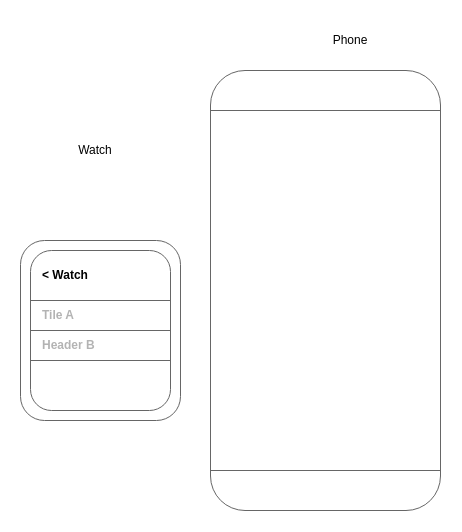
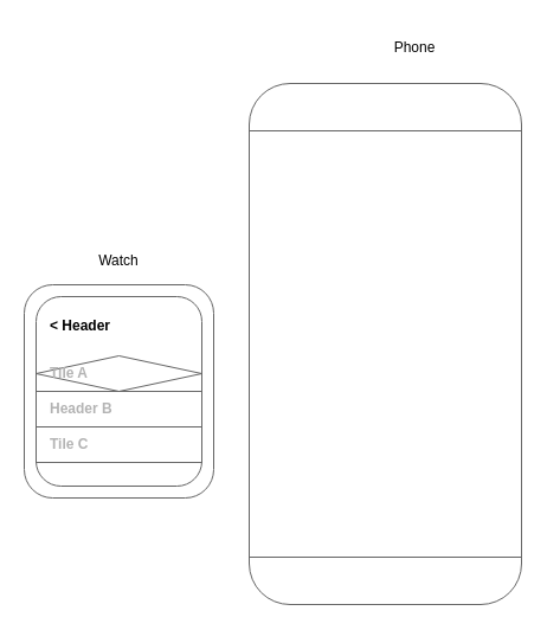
  <mxCell id="0" />
  <mxCell id="1" parent="0" />
  <mxCell id="2" value="" style="rounded=1;whiteSpace=wrap;html=1;fontSize=24;align=left;fillColor=none;strokeColor=#666666;" vertex="1" parent="1"><mxGeometry x="210" y="70" width="230" height="440" as="geometry" /></mxCell>
  <mxCell id="3" value="&lt;b&gt;&amp;nbsp; &amp;nbsp;Header B&lt;/b&gt;" style="rounded=0;whiteSpace=wrap;html=1;fontSize=12;align=left;fillColor=none;strokeColor=#666666;fontColor=#B3B3B3;" parent="1" vertex="1"><mxGeometry x="30" y="330" width="140" height="30" as="geometry" /></mxCell>
  <mxCell id="4" value="" style="rounded=0;whiteSpace=wrap;html=1;fontSize=24;align=left;fillColor=none;strokeColor=#666666;" parent="1" vertex="1"><mxGeometry x="210" y="110" width="230" height="360" as="geometry" /></mxCell>
- <mxCell id="5" value="&lt;b&gt;&amp;nbsp; &amp;nbsp;&amp;lt; Watch&lt;/b&gt;" style="rounded=0;whiteSpace=wrap;html=1;fontSize=12;align=left;fillColor=none;strokeColor=none;" vertex="1" parent="1"><mxGeometry x="30" y="260" width="140" height="30" as="geometry" /></mxCell>
+ <mxCell id="5" value="&lt;b&gt;&amp;nbsp; &amp;nbsp;&amp;lt; Header&lt;/b&gt;" style="rounded=0;whiteSpace=wrap;html=1;fontSize=12;align=left;fillColor=none;strokeColor=none;" vertex="1" parent="1"><mxGeometry x="30" y="260" width="140" height="30" as="geometry" /></mxCell>
  <mxCell id="6" value="" style="group" vertex="1" connectable="0" parent="1"><mxGeometry x="20" y="240" width="160" height="180" as="geometry" /></mxCell>
  <mxCell id="7" value="" style="rounded=1;whiteSpace=wrap;html=1;fontSize=24;align=left;fillColor=none;strokeColor=#666666;" vertex="1" parent="6"><mxGeometry width="160" height="180" as="geometry" /></mxCell>
  <mxCell id="8" value="" style="rounded=1;whiteSpace=wrap;html=1;fontSize=24;align=left;fillColor=none;strokeColor=#666666;" vertex="1" parent="6"><mxGeometry x="10" y="10" width="140" height="160" as="geometry" /></mxCell>
- <mxCell id="9" value="&lt;b&gt;&amp;nbsp; &amp;nbsp;Tile A&lt;/b&gt;" style="rounded=0;whiteSpace=wrap;html=1;fontSize=12;align=left;fillColor=none;strokeColor=#666666;fontColor=#B3B3B3;" vertex="1" parent="1"><mxGeometry x="30" y="300" width="140" height="30" as="geometry" /></mxCell>
- <mxCell id="11" value="Watch" style="rounded=0;whiteSpace=wrap;html=1;fontSize=12;align=center;fillColor=none;strokeColor=none;" vertex="1" parent="1"><mxGeometry x="15" y="130" width="160" height="40" as="geometry" /></mxCell>
+ <mxCell id="9" value="&lt;b&gt;&amp;nbsp; &amp;nbsp;Tile A&lt;/b&gt;" style="rhombus;whiteSpace=wrap;html=1;fontSize=12;align=left;fillColor=none;strokeColor=#666666;fontColor=#B3B3B3;" vertex="1" parent="1"><mxGeometry x="30" y="300" width="140" height="30" as="geometry" /></mxCell>
+ <mxCell id="10" value="&lt;b&gt;&amp;nbsp; &amp;nbsp;Tile C&lt;/b&gt;" style="rounded=0;whiteSpace=wrap;html=1;fontSize=12;align=left;fillColor=none;strokeColor=#666666;fontColor=#B3B3B3;" vertex="1" parent="1"><mxGeometry x="30" y="360" width="140" height="30" as="geometry" /></mxCell>
+ <mxCell id="11" value="Watch" style="rounded=0;whiteSpace=wrap;html=1;fontSize=12;align=center;fillColor=none;strokeColor=none;" vertex="1" parent="1"><mxGeometry x="20" y="200" width="160" height="40" as="geometry" /></mxCell>
  <mxCell id="12" value="Phone" style="rounded=0;whiteSpace=wrap;html=1;fontSize=12;align=center;fillColor=none;strokeColor=none;" vertex="1" parent="1"><mxGeometry x="270" y="20" width="160" height="40" as="geometry" /></mxCell>
